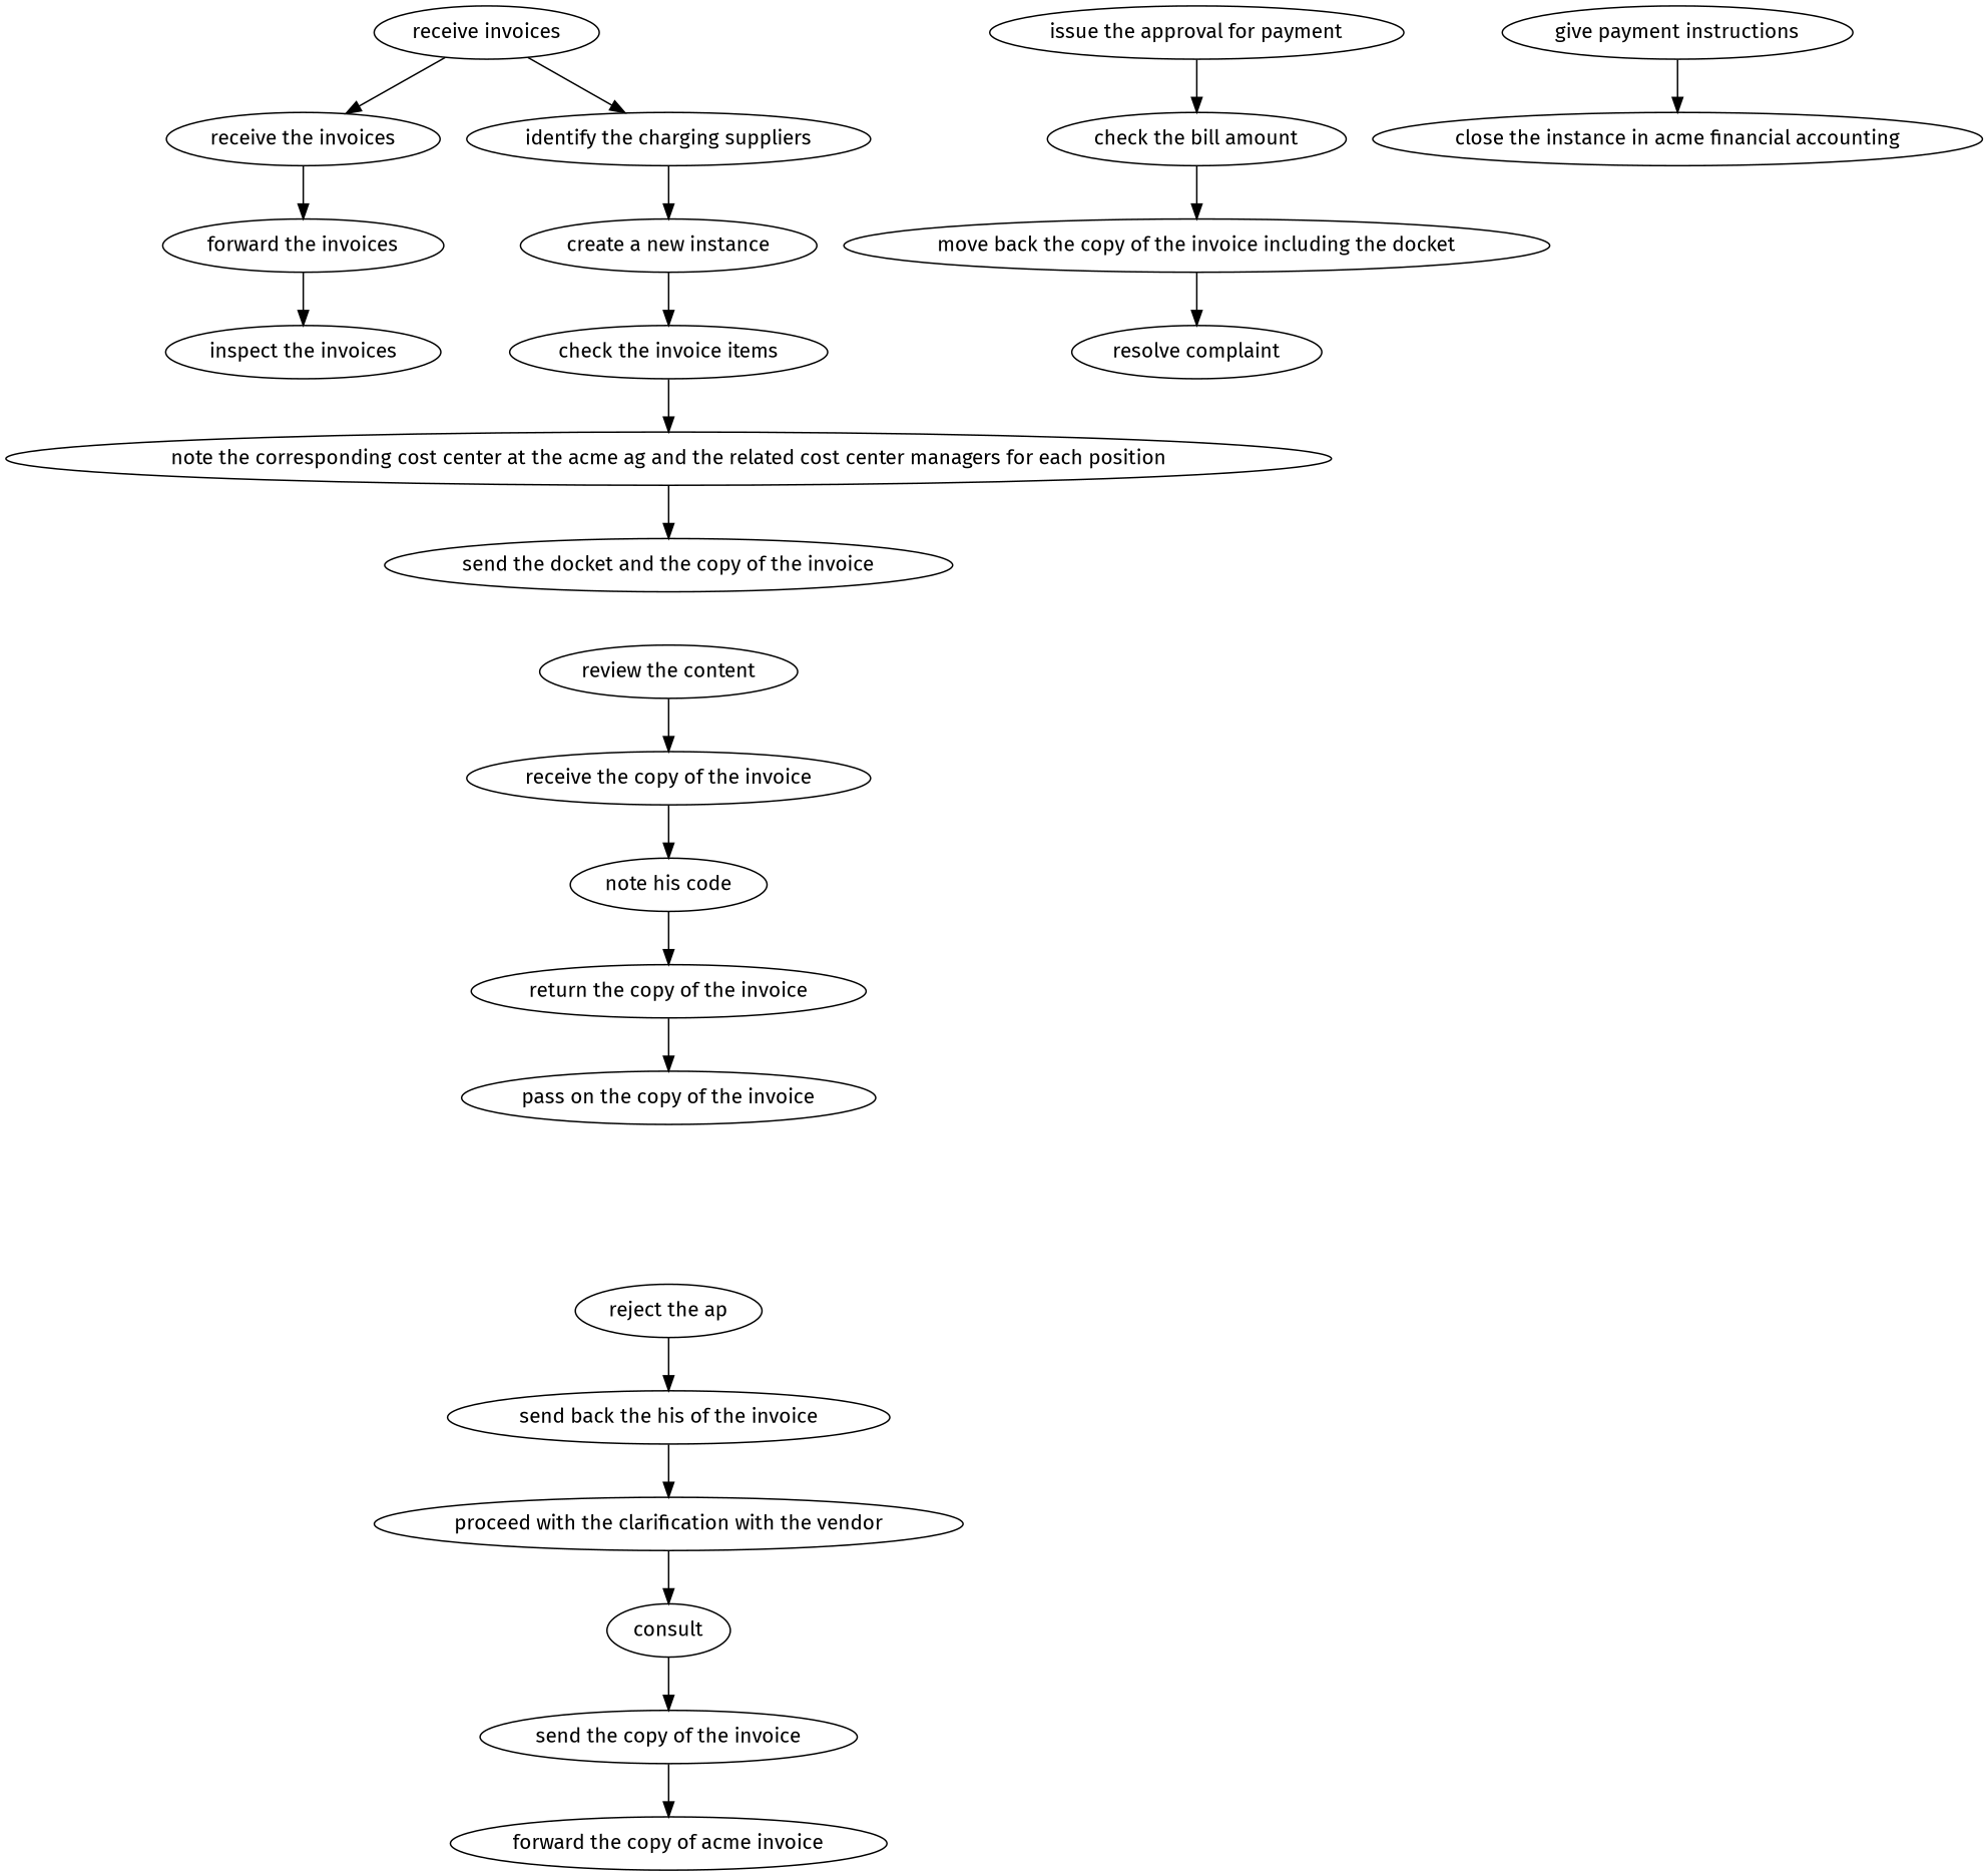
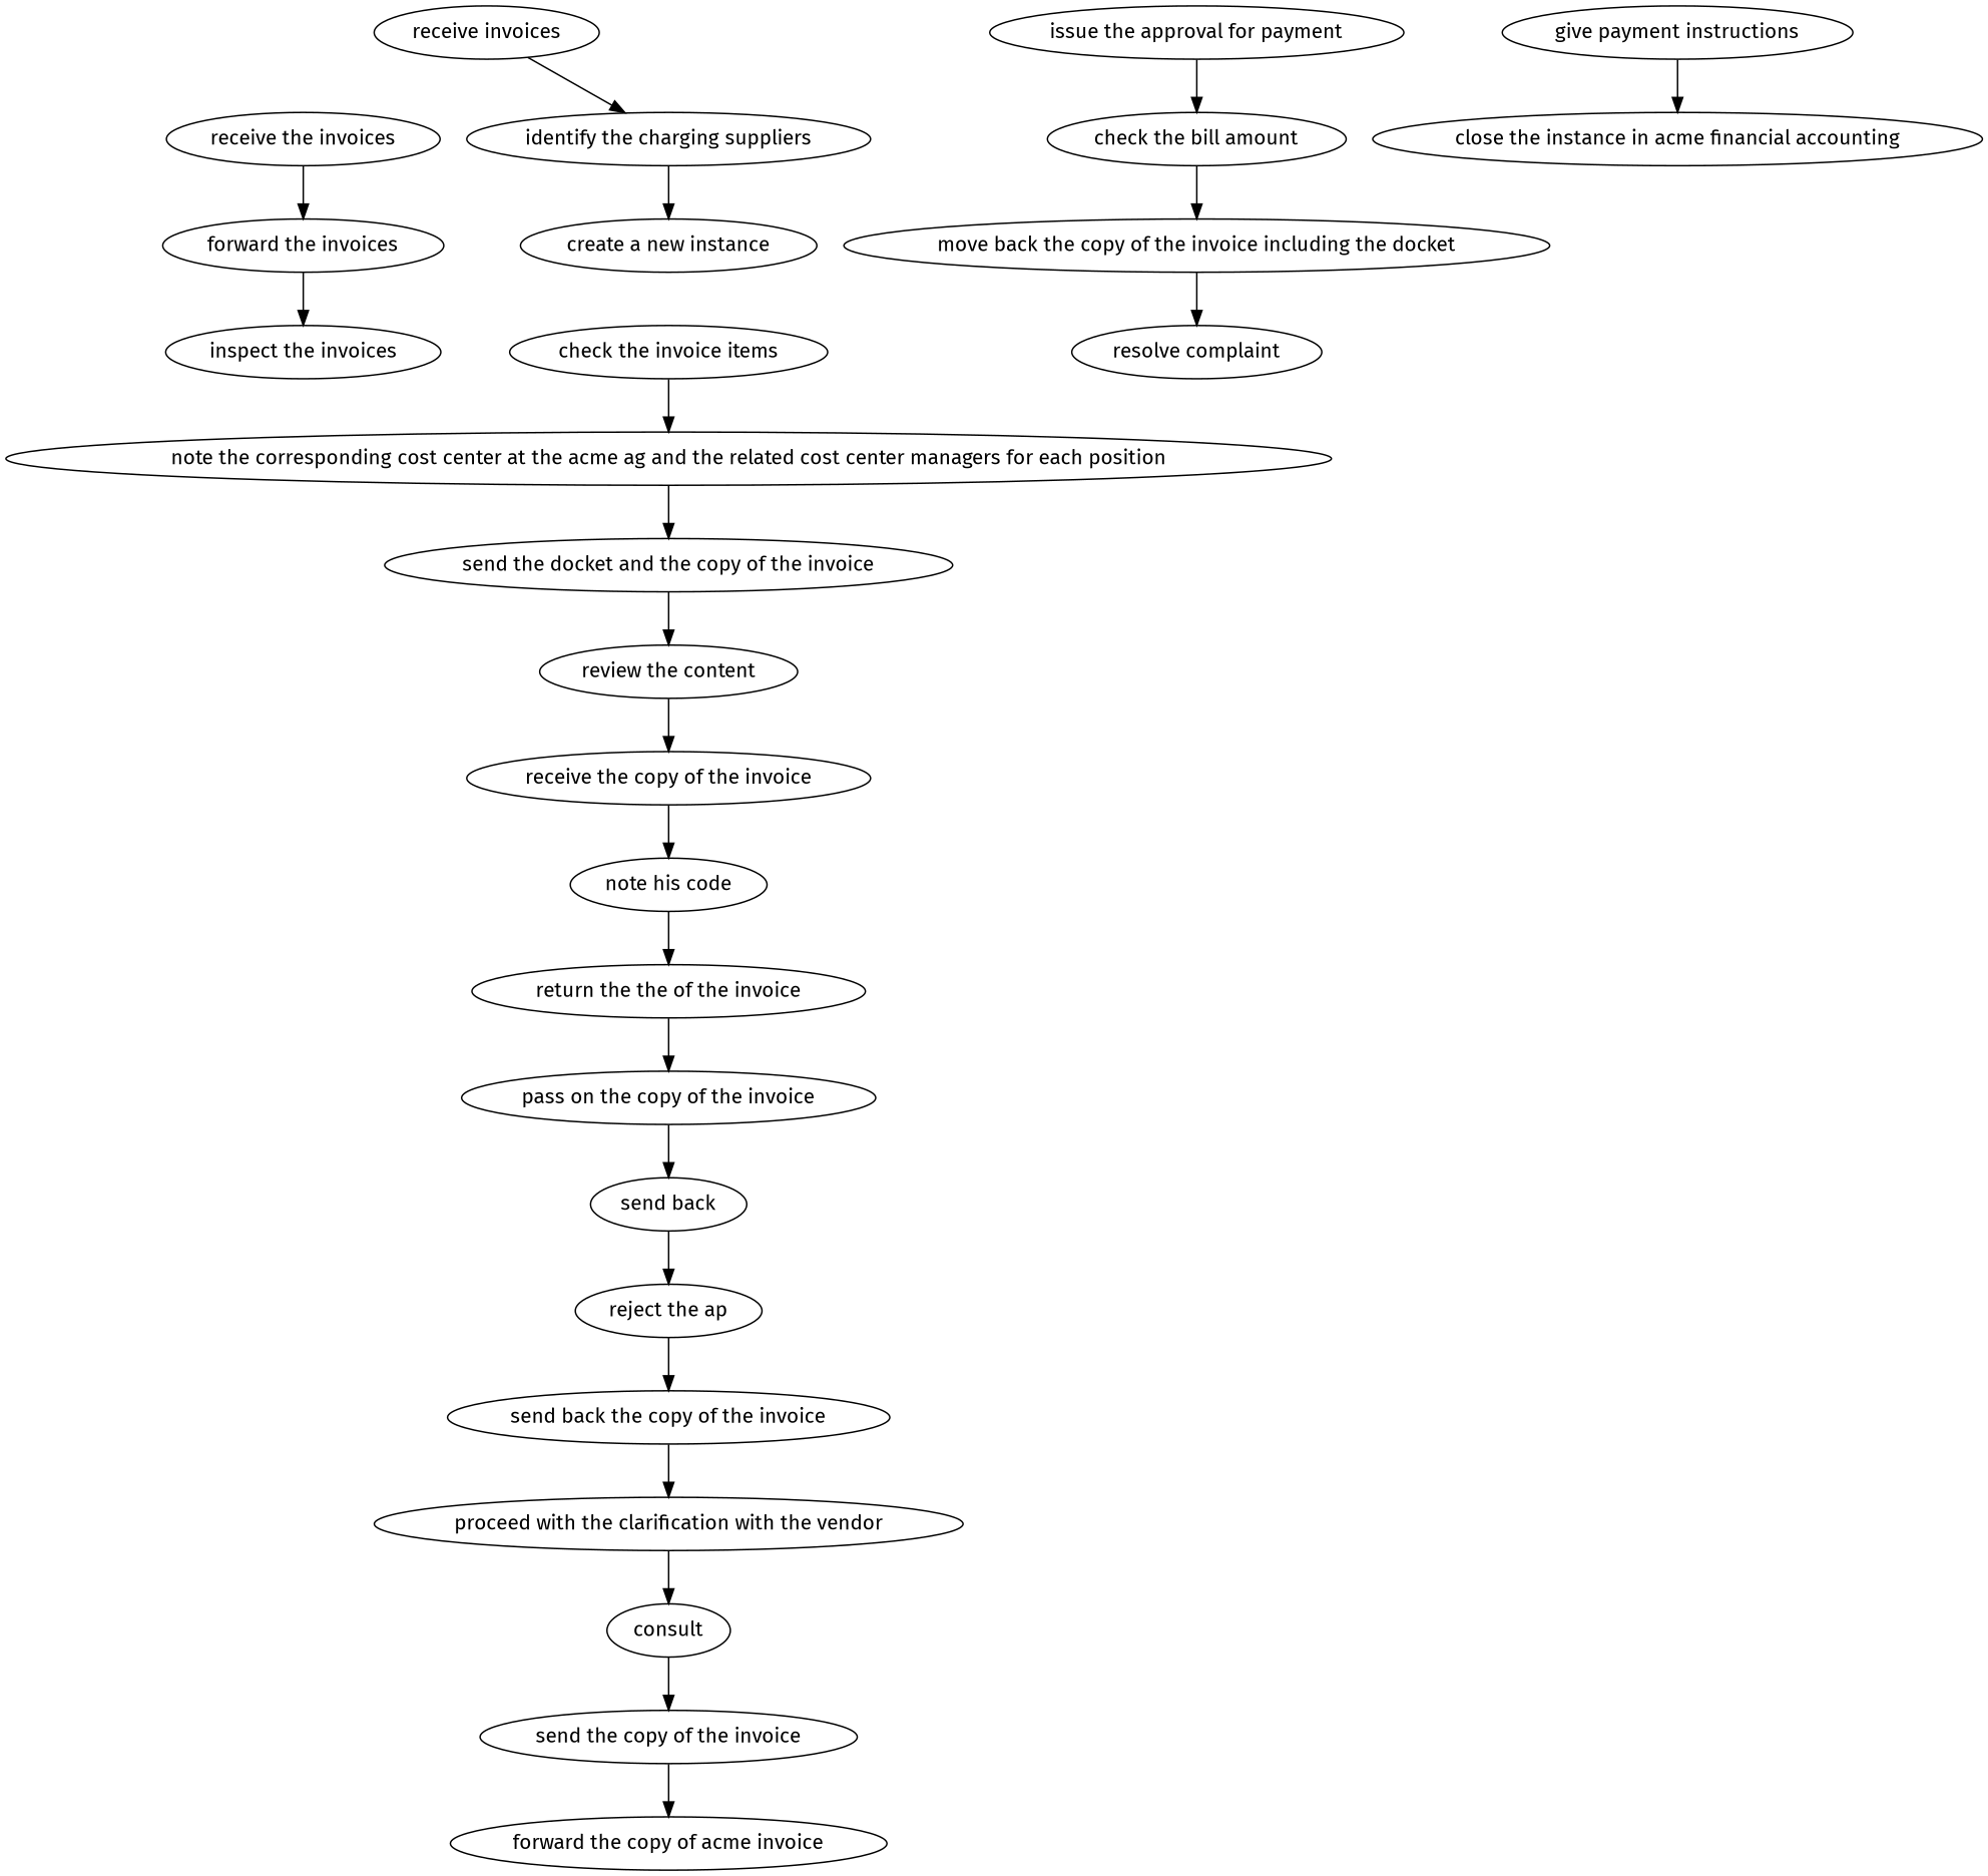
  strict digraph {
    fontname="Fira Sans"
    node [fontname="Fira Sans"]
    edge [attrs="{'type': 'flow', 'label': 'flow'}" fontname="Fira Sans"]
    "receive invoices" [attrs="{'type': 'Activity', 'label': 'receive invoices'}"]
    "receive the invoices" [attrs="{'type': 'Activity', 'label': 'receive the invoices'}"]
    "identify the charging suppliers" [attrs="{'type': 'Activity', 'label': 'identify the charging suppliers'}"]
    "forward the invoices" [attrs="{'type': 'Activity', 'label': 'forward the invoices'}"]
    "inspect the invoices" [attrs="{'type': 'Activity', 'label': 'inspect the invoices'}"]
    "create a new instance" [attrs="{'type': 'Activity', 'label': 'create a new instance'}"]
    "check the invoice items" [attrs="{'type': 'Activity', 'label': 'check the invoice items'}"]
    "note the corresponding cost center at the acme ag and the related cost center managers for each position" [attrs="{'type': 'Activity', 'label': 'note the corresponding cost center at the acme ag and the related cost center managers for each position'}"]
    "send the docket and the copy of the invoice" [attrs="{'type': 'Activity', 'label': 'send the docket and the copy of the invoice'}"]
    "review the content" [attrs="{'type': 'Activity', 'label': 'review the content'}"]
    "receive the copy of the invoice" [attrs="{'type': 'Activity', 'label': 'receive the copy of the invoice'}"]
    "note his code" [attrs="{'type': 'Activity', 'label': 'note his code'}"]
-   "return the copy of the invoice" [attrs="{'type': 'Activity', 'label': 'return the copy of the invoice'}"]
+   "return the copy of the invoice" [attrs="{'type': 'Activity', 'label': 'return the copy of the invoice'}" label="return the the of the invoice"]
    "pass on the copy of the invoice" [attrs="{'type': 'Activity', 'label': 'pass on the copy of the invoice'}"]
+   "send back" [attrs="{'type': 'Activity', 'label': 'send back'}"]
    "reject the ap" [attrs="{'type': 'Activity', 'label': 'reject the ap'}"]
-   "send back the copy of the invoice" [attrs="{'type': 'Activity', 'label': 'send back the copy of the invoice'}" label="send back the his of the invoice"]
+   "send back the copy of the invoice" [attrs="{'type': 'Activity', 'label': 'send back the copy of the invoice'}"]
    "proceed with the clarification with the vendor" [attrs="{'type': 'Activity', 'label': 'proceed with the clarification with the vendor'}"]
    consult [attrs="{'type': 'Activity', 'label': 'consult'}"]
    "send the copy of the invoice" [attrs="{'type': 'Activity', 'label': 'send the copy of the invoice'}"]
    n21 [attrs="{'type': 'Activity', 'label': 'forward the copy of the invoice'}" label="forward the copy of acme invoice"]
    "issue the approval for payment" [attrs="{'type': 'Activity', 'label': 'issue the approval for payment'}"]
    "check the bill amount" [attrs="{'type': 'Activity', 'label': 'check the bill amount'}"]
    "move back the copy of the invoice including the docket" [attrs="{'type': 'Activity', 'label': 'move back the copy of the invoice including the docket'}"]
    "resolve complaint" [attrs="{'type': 'Activity', 'label': 'resolve complaint'}"]
    "give payment instructions" [attrs="{'type': 'Activity', 'label': 'give payment instructions'}"]
    "close the instance in acme financial accounting" [attrs="{'type': 'Activity', 'label': 'close the instance in acme financial accounting'}"]
-   "receive invoices" -> "receive the invoices"
    "receive invoices" -> "identify the charging suppliers"
    "receive the invoices" -> "forward the invoices"
    "identify the charging suppliers" -> "create a new instance"
    "forward the invoices" -> "inspect the invoices"
-   "create a new instance" -> "check the invoice items"
    "check the invoice items" -> "note the corresponding cost center at the acme ag and the related cost center managers for each position"
    "note the corresponding cost center at the acme ag and the related cost center managers for each position" -> "send the docket and the copy of the invoice"
+   "send the docket and the copy of the invoice" -> "review the content"
    "review the content" -> "receive the copy of the invoice"
    "receive the copy of the invoice" -> "note his code"
    "note his code" -> "return the copy of the invoice"
    "return the copy of the invoice" -> "pass on the copy of the invoice"
+   "pass on the copy of the invoice" -> "send back"
+   "send back" -> "reject the ap"
    "reject the ap" -> "send back the copy of the invoice"
    "send back the copy of the invoice" -> "proceed with the clarification with the vendor"
    "proceed with the clarification with the vendor" -> consult
    consult -> "send the copy of the invoice"
    "send the copy of the invoice" -> n21
    "issue the approval for payment" -> "check the bill amount"
    "check the bill amount" -> "move back the copy of the invoice including the docket"
    "move back the copy of the invoice including the docket" -> "resolve complaint"
    "give payment instructions" -> "close the instance in acme financial accounting"
  }
